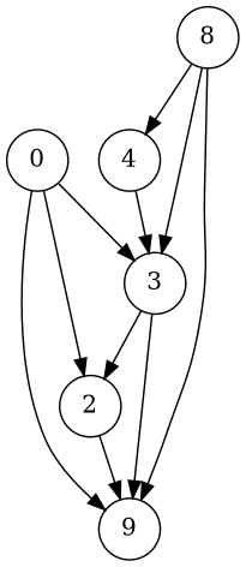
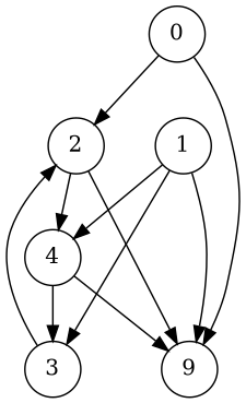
  digraph {
    node [shape=circle]
    n1 [label=0]
    n2 [label=2]
    n3 [label=3]
    n4 [label=9]
-   n5 [label=8]
+   n5 [label=1]
    n6 [label=4]
    n1 -> n2
-   n1 -> n3
    n1 -> n4
    n2 -> n4
+   n2 -> n6
    n3 -> n2
-   n3 -> n4
+   n6 -> n4
    n5 -> n3
    n5 -> n4
    n5 -> n6
    n6 -> n3
  }
